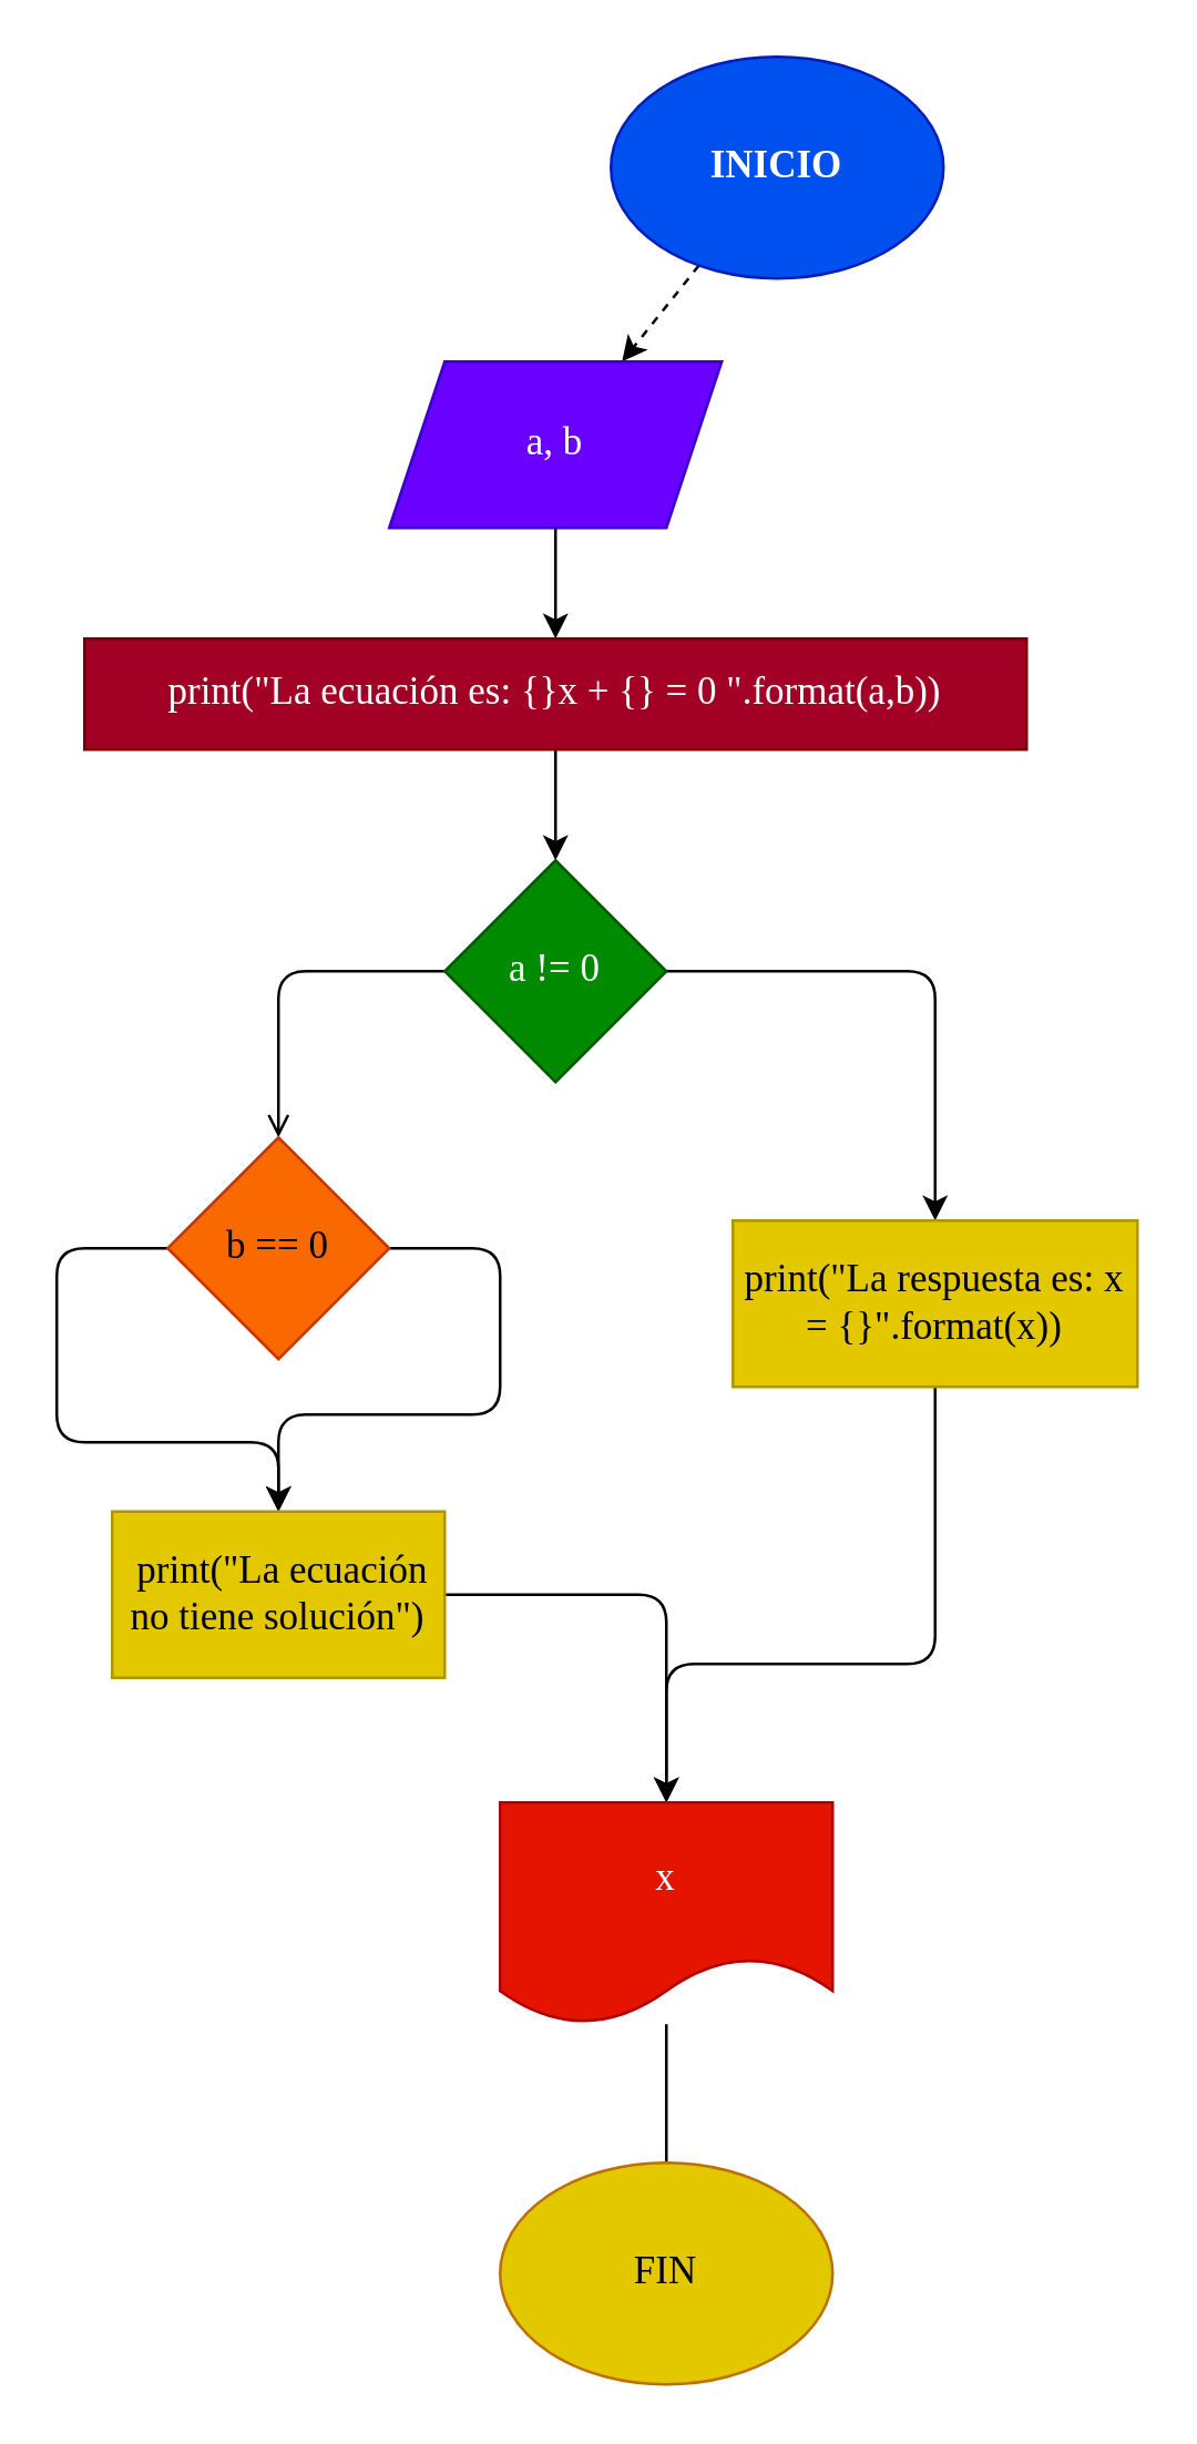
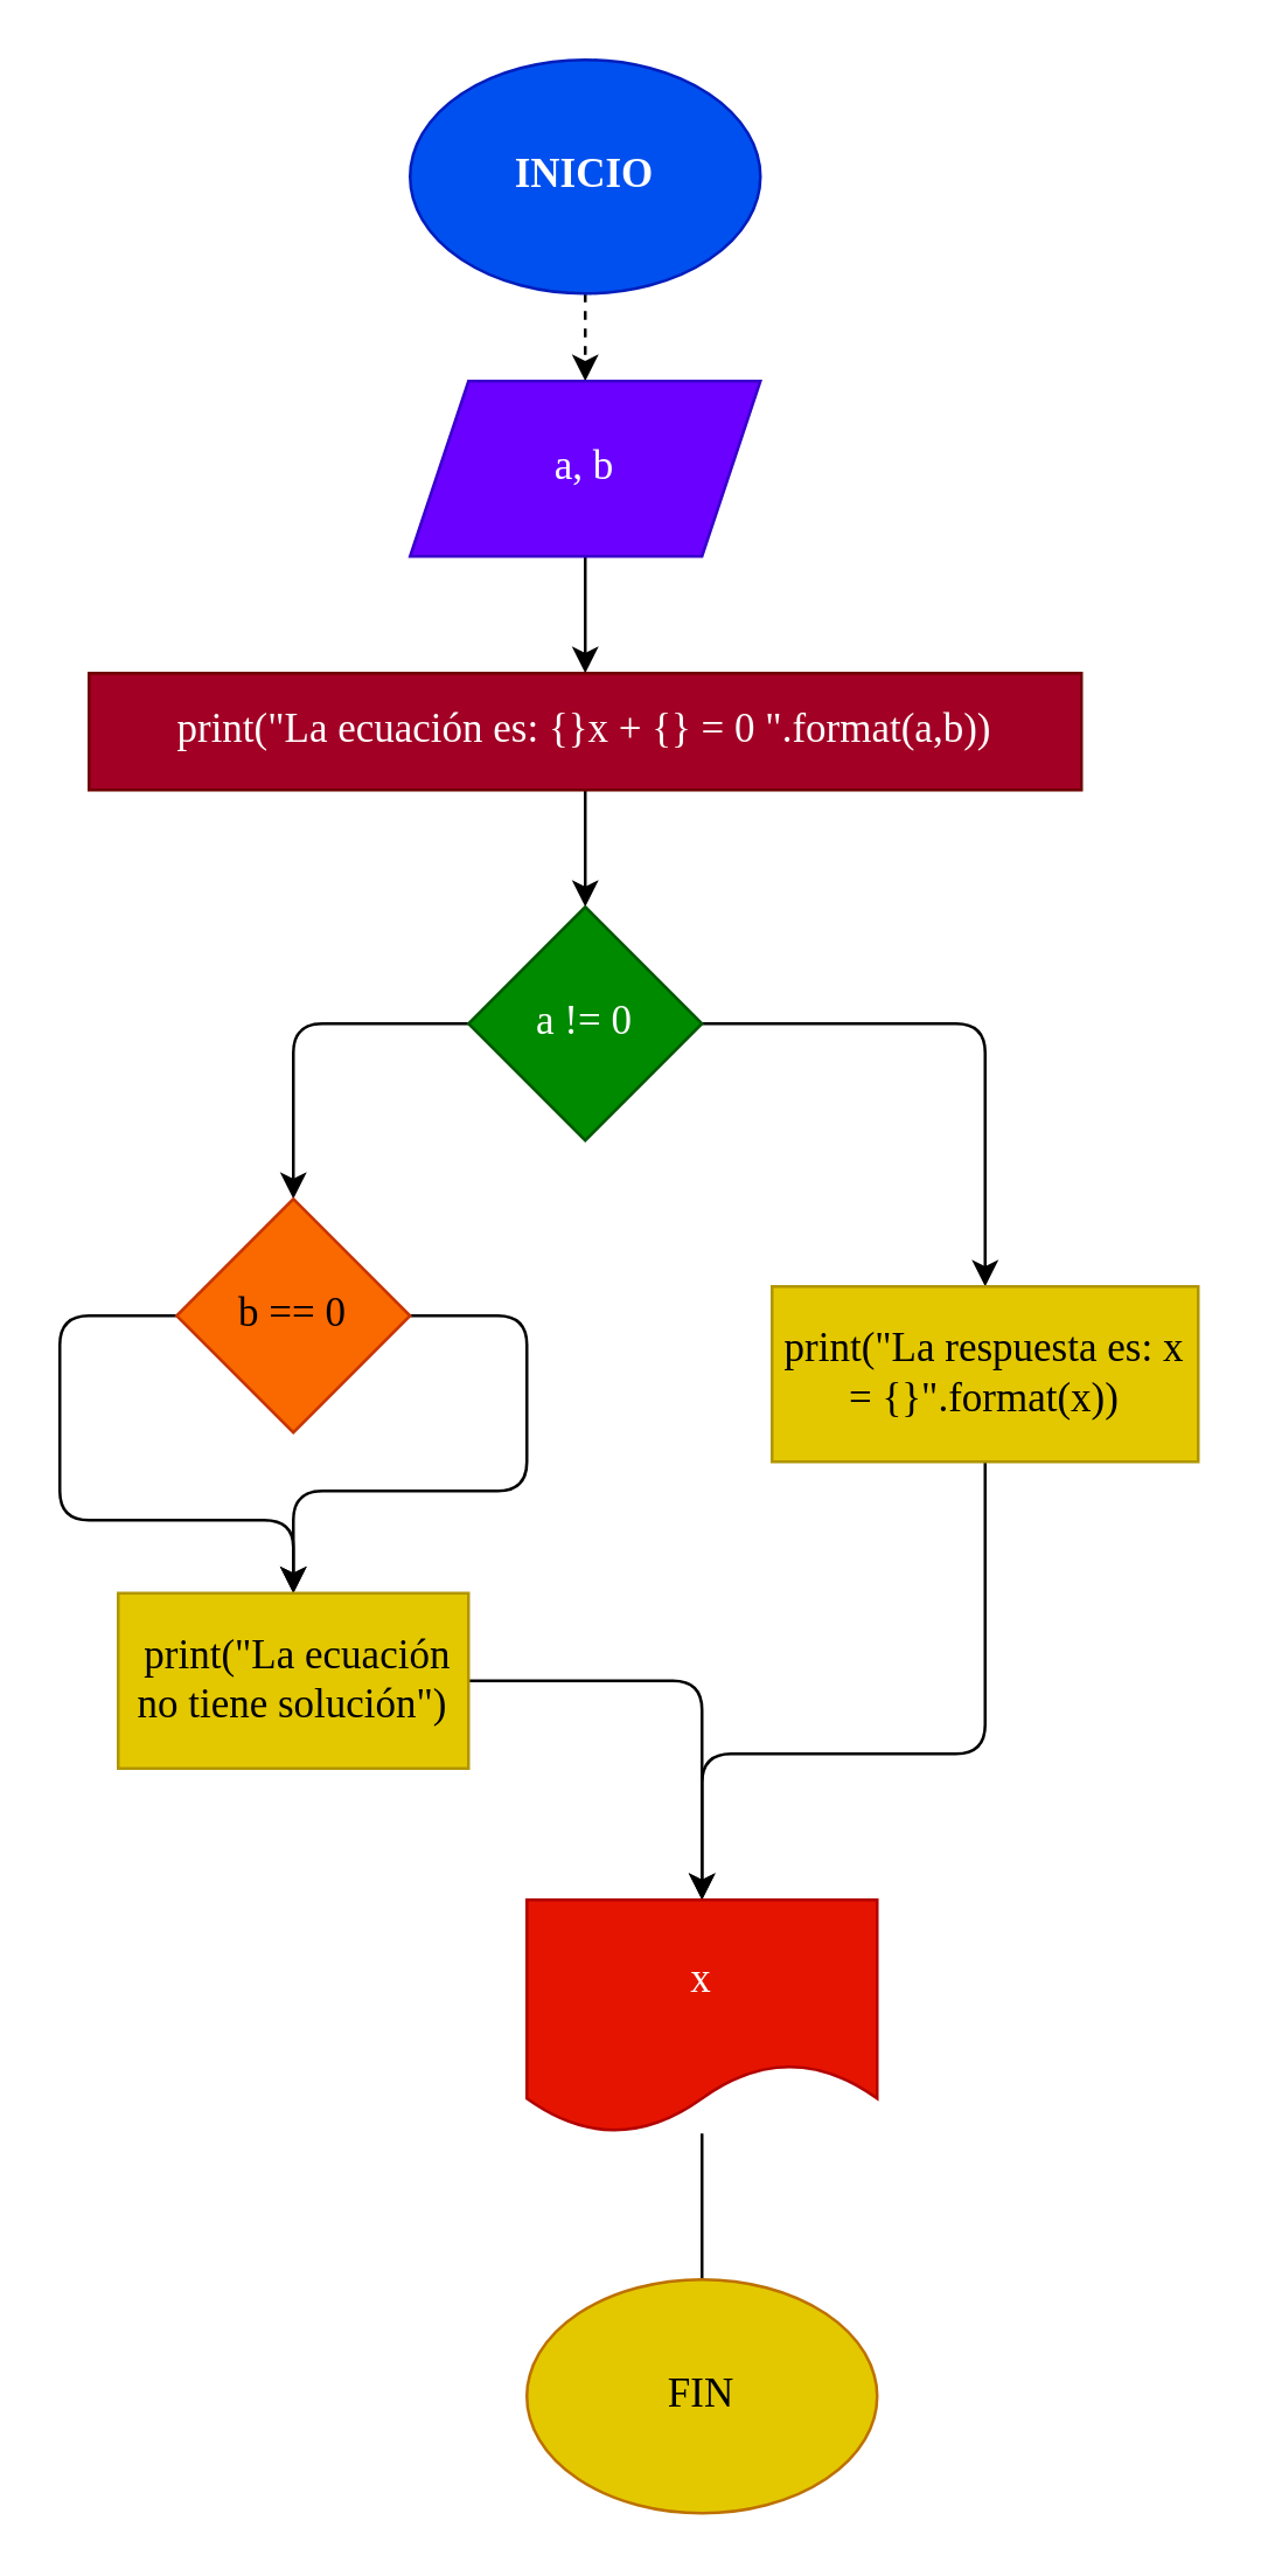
  <mxCell id="0" />
  <mxCell id="1" parent="0" />
  <mxCell id="2" value="" style="edgeStyle=none;html=1;fontFamily=Comic Sans MS;fontSize=14;dashed=1;" edge="1" parent="1" source="3" target="5"><mxGeometry relative="1" as="geometry" /></mxCell>
- <mxCell id="3" value="INICIO" style="ellipse;whiteSpace=wrap;html=1;fontFamily=Comic Sans MS;fontSize=14;fontStyle=1;fillColor=#0050ef;fontColor=#ffffff;strokeColor=#001DBC;" vertex="1" parent="1"><mxGeometry x="220" y="20" width="120" height="80" as="geometry" /></mxCell>
+ <mxCell id="3" value="INICIO" style="ellipse;whiteSpace=wrap;html=1;fontFamily=Comic Sans MS;fontSize=14;fontStyle=1;fillColor=#0050ef;fontColor=#ffffff;strokeColor=#001DBC;" vertex="1" parent="1"><mxGeometry x="140" y="20" width="120" height="80" as="geometry" /></mxCell>
  <mxCell id="4" value="" style="edgeStyle=none;html=1;fontFamily=Comic Sans MS;fontSize=14;" edge="1" parent="1" source="5" target="7"><mxGeometry relative="1" as="geometry" /></mxCell>
  <mxCell id="5" value="a, b" style="shape=parallelogram;perimeter=parallelogramPerimeter;whiteSpace=wrap;html=1;fixedSize=1;fontFamily=Comic Sans MS;fontSize=14;fillColor=#6a00ff;fontColor=#ffffff;strokeColor=#3700CC;" vertex="1" parent="1"><mxGeometry x="140" y="130" width="120" height="60" as="geometry" /></mxCell>
  <mxCell id="6" value="" style="edgeStyle=none;html=1;fontFamily=Comic Sans MS;fontSize=14;" edge="1" parent="1" source="7" target="10"><mxGeometry relative="1" as="geometry" /></mxCell>
  <mxCell id="7" value="&lt;span class=&quot;selectable-text copyable-text&quot;&gt;print(&quot;La ecuación es: {}x + {} = 0 &quot;.format(a,b))&lt;/span&gt;" style="rounded=0;whiteSpace=wrap;html=1;fontFamily=Comic Sans MS;fontSize=14;fillColor=#a20025;fontColor=#ffffff;strokeColor=#6F0000;" vertex="1" parent="1"><mxGeometry x="30" y="230" width="340" height="40" as="geometry" /></mxCell>
- <mxCell id="8" style="edgeStyle=none;html=1;entryX=0.5;entryY=0;entryDx=0;entryDy=0;fontFamily=Comic Sans MS;fontSize=14;endArrow=open;" edge="1" parent="1" source="10" target="13"><mxGeometry relative="1" as="geometry"><Array as="points"><mxPoint x="100" y="350" /></Array></mxGeometry></mxCell>
+ <mxCell id="8" style="edgeStyle=none;html=1;entryX=0.5;entryY=0;entryDx=0;entryDy=0;fontFamily=Comic Sans MS;fontSize=14;" edge="1" parent="1" source="10" target="13"><mxGeometry relative="1" as="geometry"><Array as="points"><mxPoint x="100" y="350" /></Array></mxGeometry></mxCell>
  <mxCell id="9" style="edgeStyle=none;html=1;entryX=0.5;entryY=0;entryDx=0;entryDy=0;fontFamily=Comic Sans MS;fontSize=14;" edge="1" parent="1" source="10" target="15"><mxGeometry relative="1" as="geometry"><Array as="points"><mxPoint x="337" y="350" /></Array></mxGeometry></mxCell>
  <mxCell id="10" value="&lt;span class=&quot;selectable-text copyable-text&quot;&gt;a != 0&lt;/span&gt;" style="rhombus;whiteSpace=wrap;html=1;fontFamily=Comic Sans MS;fontSize=14;fillColor=#008a00;fontColor=#ffffff;strokeColor=#005700;" vertex="1" parent="1"><mxGeometry x="160" y="310" width="80" height="80" as="geometry" /></mxCell>
  <mxCell id="11" style="edgeStyle=none;html=1;entryX=0.5;entryY=0;entryDx=0;entryDy=0;fontFamily=Comic Sans MS;fontSize=14;" edge="1" parent="1" source="13" target="17"><mxGeometry relative="1" as="geometry"><Array as="points"><mxPoint x="180" y="450" /><mxPoint x="180" y="510" /><mxPoint x="100" y="510" /></Array></mxGeometry></mxCell>
  <mxCell id="12" style="edgeStyle=none;html=1;entryX=0.5;entryY=0;entryDx=0;entryDy=0;fontFamily=Comic Sans MS;fontSize=14;" edge="1" parent="1" source="13" target="17"><mxGeometry relative="1" as="geometry"><Array as="points"><mxPoint x="20" y="450" /><mxPoint x="20" y="520" /><mxPoint x="100" y="520" /></Array></mxGeometry></mxCell>
  <mxCell id="13" value="&lt;span class=&quot;selectable-text copyable-text&quot;&gt;b == 0&lt;/span&gt;" style="rhombus;whiteSpace=wrap;html=1;fontFamily=Comic Sans MS;fontSize=14;fillColor=#fa6800;fontColor=#000000;strokeColor=#C73500;" vertex="1" parent="1"><mxGeometry x="60" y="410" width="80" height="80" as="geometry" /></mxCell>
  <mxCell id="14" style="edgeStyle=none;html=1;entryX=0.5;entryY=0;entryDx=0;entryDy=0;fontFamily=Comic Sans MS;fontSize=14;" edge="1" parent="1" source="15" target="19"><mxGeometry relative="1" as="geometry"><Array as="points"><mxPoint x="337" y="600" /><mxPoint x="240" y="600" /></Array></mxGeometry></mxCell>
  <mxCell id="15" value="&lt;span class=&quot;selectable-text copyable-text&quot;&gt;print(&quot;La respuesta es: x = {}&quot;.format(x))&lt;/span&gt;" style="rounded=0;whiteSpace=wrap;html=1;fontFamily=Comic Sans MS;fontSize=14;fillColor=#e3c800;fontColor=#000000;strokeColor=#B09500;" vertex="1" parent="1"><mxGeometry x="264" y="440" width="146" height="60" as="geometry" /></mxCell>
  <mxCell id="16" style="edgeStyle=none;html=1;entryX=0.5;entryY=0;entryDx=0;entryDy=0;fontFamily=Comic Sans MS;fontSize=14;" edge="1" parent="1" source="17" target="19"><mxGeometry relative="1" as="geometry"><Array as="points"><mxPoint x="240" y="575" /></Array></mxGeometry></mxCell>
  <mxCell id="17" value="&lt;span class=&quot;selectable-text copyable-text&quot;&gt;&amp;nbsp;print(&quot;La ecuación no tiene solución&quot;)&lt;/span&gt;" style="rounded=0;whiteSpace=wrap;html=1;fontFamily=Comic Sans MS;fontSize=14;fillColor=#e3c800;fontColor=#000000;strokeColor=#B09500;" vertex="1" parent="1"><mxGeometry x="40" y="545" width="120" height="60" as="geometry" /></mxCell>
  <mxCell id="18" value="" style="edgeStyle=none;html=1;fontFamily=Comic Sans MS;fontSize=14;endArrow=none;" edge="1" parent="1" source="19" target="20"><mxGeometry relative="1" as="geometry" /></mxCell>
  <mxCell id="19" value="x" style="shape=document;whiteSpace=wrap;html=1;boundedLbl=1;fontFamily=Comic Sans MS;fontSize=14;fillColor=#e51400;fontColor=#ffffff;strokeColor=#B20000;" vertex="1" parent="1"><mxGeometry x="180" y="650" width="120" height="80" as="geometry" /></mxCell>
  <mxCell id="20" value="FIN" style="ellipse;whiteSpace=wrap;html=1;fontFamily=Comic Sans MS;fontSize=14;fillColor=#e3c800;strokeColor=#BD7000;fontColor=#000000;" vertex="1" parent="1"><mxGeometry x="180" y="780" width="120" height="80" as="geometry" /></mxCell>
